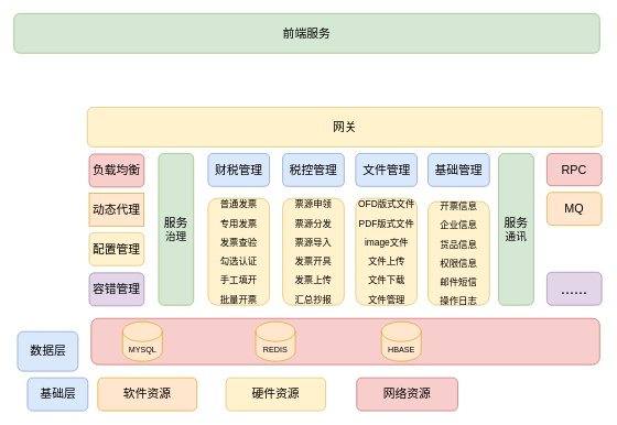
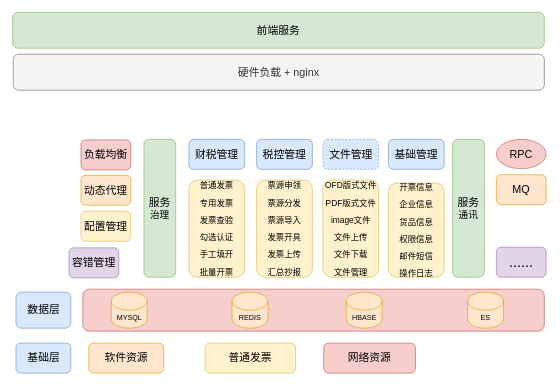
  <mxCell id="0" />
  <mxCell id="1" parent="0" />
  <mxCell id="2" value="&lt;font style=&quot;font-size: 18px&quot;&gt;财税管理&lt;/font&gt;" style="rounded=1;whiteSpace=wrap;html=1;fillColor=#dae8fc;strokeColor=#6c8ebf;" vertex="1" parent="1"><mxGeometry x="314" y="232" width="93" height="50" as="geometry" /></mxCell>
  <mxCell id="3" value="&lt;p&gt;&lt;font style=&quot;font-size: 14px&quot;&gt;普通发票&lt;/font&gt;&lt;/p&gt;&lt;p&gt;&lt;font style=&quot;font-size: 14px&quot;&gt;专用发票&lt;/font&gt;&lt;/p&gt;&lt;p&gt;&lt;font style=&quot;font-size: 14px&quot;&gt;发票查验&lt;/font&gt;&lt;/p&gt;&lt;p&gt;&lt;font style=&quot;font-size: 14px&quot;&gt;勾选认证&lt;/font&gt;&lt;/p&gt;&lt;p&gt;&lt;font style=&quot;font-size: 14px&quot;&gt;手工填开&lt;/font&gt;&lt;/p&gt;&lt;p&gt;&lt;font style=&quot;font-size: 14px&quot;&gt;批量开票&lt;/font&gt;&lt;/p&gt;" style="rounded=1;whiteSpace=wrap;html=1;fillColor=#fff2cc;strokeColor=#d6b656;" vertex="1" parent="1"><mxGeometry x="314" y="300" width="93" height="162" as="geometry" /></mxCell>
  <mxCell id="4" value="&lt;font style=&quot;font-size: 18px&quot;&gt;税控管理&lt;/font&gt;" style="rounded=1;whiteSpace=wrap;html=1;fillColor=#dae8fc;strokeColor=#6c8ebf;" vertex="1" parent="1"><mxGeometry x="427" y="232" width="93" height="50" as="geometry" /></mxCell>
  <mxCell id="5" value="&lt;p&gt;&lt;font style=&quot;font-size: 14px&quot;&gt;票源申领&lt;/font&gt;&lt;/p&gt;&lt;p&gt;&lt;font style=&quot;font-size: 14px&quot;&gt;票源分发&lt;/font&gt;&lt;/p&gt;&lt;p&gt;&lt;font style=&quot;font-size: 14px&quot;&gt;票源导入&lt;/font&gt;&lt;/p&gt;&lt;p&gt;&lt;font style=&quot;font-size: 14px&quot;&gt;发票开具&lt;/font&gt;&lt;/p&gt;&lt;p&gt;&lt;font style=&quot;font-size: 14px&quot;&gt;发票上传&lt;/font&gt;&lt;/p&gt;&lt;p&gt;&lt;font style=&quot;font-size: 14px&quot;&gt;汇总抄报&lt;/font&gt;&lt;/p&gt;" style="rounded=1;whiteSpace=wrap;html=1;fillColor=#fff2cc;strokeColor=#d6b656;" vertex="1" parent="1"><mxGeometry x="427" y="300" width="93" height="162" as="geometry" /></mxCell>
  <mxCell id="6" value="&lt;font style=&quot;font-size: 18px&quot;&gt;基础管理&lt;/font&gt;" style="rounded=1;whiteSpace=wrap;html=1;fillColor=#dae8fc;strokeColor=#6c8ebf;" vertex="1" parent="1"><mxGeometry x="647" y="232" width="93" height="50" as="geometry" /></mxCell>
  <mxCell id="7" value="&lt;p&gt;&lt;font style=&quot;font-size: 14px&quot;&gt;开票信息&lt;/font&gt;&lt;/p&gt;&lt;p&gt;&lt;font style=&quot;font-size: 14px&quot;&gt;企业信息&lt;/font&gt;&lt;/p&gt;&lt;p&gt;&lt;font style=&quot;font-size: 14px&quot;&gt;货品信息&lt;/font&gt;&lt;/p&gt;&lt;p&gt;&lt;font style=&quot;font-size: 14px&quot;&gt;权限信息&lt;/font&gt;&lt;/p&gt;&lt;p&gt;&lt;font style=&quot;font-size: 14px&quot;&gt;邮件短信&lt;/font&gt;&lt;/p&gt;&lt;p&gt;&lt;font style=&quot;font-size: 14px&quot;&gt;操作日志&lt;/font&gt;&lt;/p&gt;" style="rounded=1;whiteSpace=wrap;html=1;fillColor=#fff2cc;strokeColor=#d6b656;" vertex="1" parent="1"><mxGeometry x="647" y="305" width="93" height="157" as="geometry" /></mxCell>
- <mxCell id="8" value="&lt;font style=&quot;font-size: 18px&quot;&gt;文件管理&lt;/font&gt;" style="rounded=1;whiteSpace=wrap;html=1;fillColor=#dae8fc;strokeColor=#6c8ebf;" vertex="1" parent="1"><mxGeometry x="537.5" y="232" width="93" height="50" as="geometry" /></mxCell>
+ <mxCell id="8" value="&lt;font style=&quot;font-size: 18px&quot;&gt;文件管理&lt;/font&gt;" style="rounded=1;whiteSpace=wrap;html=1;fillColor=#dae8fc;strokeColor=#6c8ebf;dashed=1;" vertex="1" parent="1"><mxGeometry x="537.5" y="232" width="93" height="50" as="geometry" /></mxCell>
  <mxCell id="9" value="&lt;p&gt;&lt;font style=&quot;font-size: 14px&quot;&gt;OFD版式文件&lt;/font&gt;&lt;/p&gt;&lt;p&gt;&lt;font style=&quot;font-size: 14px&quot;&gt;PDF版式文件&lt;/font&gt;&lt;/p&gt;&lt;p&gt;&lt;font style=&quot;font-size: 14px&quot;&gt;image文件&lt;/font&gt;&lt;/p&gt;&lt;p&gt;&lt;font style=&quot;font-size: 14px&quot;&gt;文件上传&lt;/font&gt;&lt;/p&gt;&lt;p&gt;&lt;font style=&quot;font-size: 14px&quot;&gt;文件下载&lt;/font&gt;&lt;/p&gt;&lt;p&gt;&lt;font style=&quot;font-size: 14px&quot;&gt;文件管理&lt;/font&gt;&lt;/p&gt;" style="rounded=1;whiteSpace=wrap;html=1;fillColor=#fff2cc;strokeColor=#d6b656;" vertex="1" parent="1"><mxGeometry x="537.5" y="300" width="93" height="162" as="geometry" /></mxCell>
  <mxCell id="10" value="" style="rounded=1;whiteSpace=wrap;html=1;fillColor=#f8cecc;strokeColor=#b85450;" vertex="1" parent="1"><mxGeometry x="137" y="482" width="770" height="70" as="geometry" /></mxCell>
  <mxCell id="11" value="MYSQL" style="shape=cylinder3;whiteSpace=wrap;html=1;boundedLbl=1;backgroundOutline=1;size=15;fillColor=#ffe6cc;strokeColor=#d79b00;" vertex="1" parent="1"><mxGeometry x="184.5" y="487" width="60" height="60" as="geometry" /></mxCell>
  <mxCell id="12" value="REDIS" style="shape=cylinder3;whiteSpace=wrap;html=1;boundedLbl=1;backgroundOutline=1;size=15;fillColor=#ffe6cc;strokeColor=#d79b00;" vertex="1" parent="1"><mxGeometry x="386" y="487" width="60" height="60" as="geometry" /></mxCell>
+ <mxCell id="13" value="ES" style="shape=cylinder3;whiteSpace=wrap;html=1;boundedLbl=1;backgroundOutline=1;size=15;fillColor=#ffe6cc;strokeColor=#d79b00;" vertex="1" parent="1"><mxGeometry x="779" y="487" width="60" height="60" as="geometry" /></mxCell>
  <mxCell id="14" value="HBASE" style="shape=cylinder3;whiteSpace=wrap;html=1;boundedLbl=1;backgroundOutline=1;size=15;fillColor=#ffe6cc;strokeColor=#d79b00;" vertex="1" parent="1"><mxGeometry x="576.5" y="487" width="60" height="60" as="geometry" /></mxCell>
- <mxCell id="15" value="&lt;font style=&quot;font-size: 18px&quot;&gt;网关&lt;/font&gt;" style="rounded=1;whiteSpace=wrap;html=1;fillColor=#fff2cc;strokeColor=#d6b656;" vertex="1" parent="1"><mxGeometry x="131" y="162" width="780" height="60" as="geometry" /></mxCell>
  <mxCell id="16" value="&lt;font style=&quot;font-size: 18px&quot;&gt;负载均衡&lt;/font&gt;" style="rounded=1;whiteSpace=wrap;html=1;fillColor=#f8cecc;strokeColor=#b85450;" vertex="1" parent="1"><mxGeometry x="134" y="233" width="83" height="50" as="geometry" /></mxCell>
  <mxCell id="17" value="&lt;div&gt;&lt;font style=&quot;font-size: 18px&quot;&gt;服务&lt;/font&gt;&lt;/div&gt;&lt;div&gt;&lt;font size=&quot;3&quot;&gt;治理&lt;/font&gt;&lt;/div&gt;" style="rounded=1;whiteSpace=wrap;html=1;fillColor=#d5e8d4;strokeColor=#82b366;" vertex="1" parent="1"><mxGeometry x="239" y="232" width="53" height="230" as="geometry" /></mxCell>
- <mxCell id="18" value="&lt;font style=&quot;font-size: 18px&quot;&gt;动态代理&lt;/font&gt;" style="whiteSpace=wrap;html=1;fillColor=#ffe6cc;strokeColor=#d79b00;rounded=0;" vertex="1" parent="1"><mxGeometry x="134" y="292" width="83" height="50" as="geometry" /></mxCell>
+ <mxCell id="18" value="&lt;font style=&quot;font-size: 18px&quot;&gt;动态代理&lt;/font&gt;" style="rounded=1;whiteSpace=wrap;html=1;fillColor=#ffe6cc;strokeColor=#d79b00;" vertex="1" parent="1"><mxGeometry x="134" y="292" width="83" height="50" as="geometry" /></mxCell>
  <mxCell id="19" value="&lt;font style=&quot;font-size: 18px&quot;&gt;配置管理&lt;/font&gt;" style="rounded=1;whiteSpace=wrap;html=1;fillColor=#fff2cc;strokeColor=#d6b656;" vertex="1" parent="1"><mxGeometry x="134" y="352" width="83" height="50" as="geometry" /></mxCell>
- <mxCell id="20" value="&lt;font style=&quot;font-size: 18px&quot;&gt;容错管理&lt;/font&gt;" style="rounded=1;whiteSpace=wrap;html=1;fillColor=#e1d5e7;strokeColor=#9673a6;" vertex="1" parent="1"><mxGeometry x="134" y="413" width="83" height="50" as="geometry" /></mxCell>
+ <mxCell id="20" value="&lt;font style=&quot;font-size: 18px&quot;&gt;容错管理&lt;/font&gt;" style="rounded=1;whiteSpace=wrap;html=1;fillColor=#e1d5e7;strokeColor=#9673a6;" vertex="1" parent="1"><mxGeometry x="114" y="413" width="83" height="50" as="geometry" /></mxCell>
+ <mxCell id="21" value="&lt;font style=&quot;font-size: 18px&quot;&gt;硬件负载 + nginx&lt;/font&gt;" style="rounded=1;whiteSpace=wrap;html=1;fillColor=#f5f5f5;strokeColor=#666666;fontColor=#333333;" vertex="1" parent="1"><mxGeometry x="21" y="90" width="886" height="60" as="geometry" /></mxCell>
  <mxCell id="22" value="&lt;font style=&quot;font-size: 18px&quot;&gt;前端服务&lt;/font&gt;" style="rounded=1;whiteSpace=wrap;html=1;fillColor=#d5e8d4;strokeColor=#82b366;" vertex="1" parent="1"><mxGeometry x="20" y="20" width="887" height="60" as="geometry" /></mxCell>
  <mxCell id="23" value="&lt;div&gt;&lt;font style=&quot;font-size: 18px&quot;&gt;服务&lt;/font&gt;&lt;/div&gt;&lt;div&gt;&lt;font size=&quot;3&quot;&gt;通讯&lt;br&gt;&lt;/font&gt;&lt;/div&gt;" style="rounded=1;whiteSpace=wrap;html=1;fillColor=#d5e8d4;strokeColor=#82b366;" vertex="1" parent="1"><mxGeometry x="754" y="232" width="53" height="230" as="geometry" /></mxCell>
- <mxCell id="24" value="&lt;font style=&quot;font-size: 18px&quot;&gt;RPC&lt;/font&gt;" style="rounded=1;whiteSpace=wrap;html=1;fillColor=#f8cecc;strokeColor=#b85450;" vertex="1" parent="1"><mxGeometry x="827" y="232" width="83" height="49" as="geometry" /></mxCell>
+ <mxCell id="24" value="&lt;font style=&quot;font-size: 18px&quot;&gt;RPC&lt;/font&gt;" style="ellipse;whiteSpace=wrap;html=1;fillColor=#f8cecc;strokeColor=#b85450;" vertex="1" parent="1"><mxGeometry x="827" y="232" width="83" height="49" as="geometry" /></mxCell>
  <mxCell id="25" value="&lt;font style=&quot;font-size: 18px&quot;&gt;MQ&lt;/font&gt;" style="rounded=1;whiteSpace=wrap;html=1;fillColor=#ffe6cc;strokeColor=#d79b00;" vertex="1" parent="1"><mxGeometry x="827" y="291" width="83" height="50" as="geometry" /></mxCell>
  <mxCell id="26" value="&lt;font style=&quot;font-size: 24px&quot;&gt;......&lt;/font&gt;" style="rounded=1;whiteSpace=wrap;html=1;fillColor=#e1d5e7;strokeColor=#9673a6;" vertex="1" parent="1"><mxGeometry x="827" y="412" width="83" height="50" as="geometry" /></mxCell>
- <mxCell id="27" value="&lt;font style=&quot;font-size: 18px&quot;&gt;软件资源&lt;/font&gt;" style="rounded=1;whiteSpace=wrap;html=1;fillColor=#ffe6cc;strokeColor=#d79b00;" vertex="1" parent="1"><mxGeometry x="147" y="572" width="150" height="50" as="geometry" /></mxCell>
- <mxCell id="28" value="&lt;font style=&quot;font-size: 18px&quot;&gt;硬件资源&lt;/font&gt;" style="rounded=1;whiteSpace=wrap;html=1;fillColor=#fff2cc;strokeColor=#d6b656;" vertex="1" parent="1"><mxGeometry x="341" y="572" width="151" height="50" as="geometry" /></mxCell>
+ <mxCell id="27" value="&lt;font style=&quot;font-size: 18px&quot;&gt;软件资源&lt;/font&gt;" style="rounded=1;whiteSpace=wrap;html=1;fillColor=#ffe6cc;strokeColor=#d79b00;" vertex="1" parent="1"><mxGeometry x="147" y="572" width="125" height="50" as="geometry" /></mxCell>
+ <mxCell id="28" value="&lt;font style=&quot;font-size: 18px&quot;&gt;普通发票&lt;/font&gt;" style="rounded=1;whiteSpace=wrap;html=1;fillColor=#fff2cc;strokeColor=#d6b656;" vertex="1" parent="1"><mxGeometry x="341" y="572" width="151" height="50" as="geometry" /></mxCell>
  <mxCell id="29" value="&lt;font style=&quot;font-size: 18px&quot;&gt;网络资源&lt;/font&gt;" style="rounded=1;whiteSpace=wrap;html=1;fillColor=#f8cecc;strokeColor=#b85450;" vertex="1" parent="1"><mxGeometry x="539" y="572" width="153" height="50" as="geometry" /></mxCell>
- <mxCell id="30" value="&lt;font style=&quot;font-size: 18px&quot;&gt;基础层&lt;/font&gt;" style="rounded=1;whiteSpace=wrap;html=1;fillColor=#dae8fc;strokeColor=#6c8ebf;" vertex="1" parent="1"><mxGeometry x="40.5" y="572" width="91.5" height="50" as="geometry" /></mxCell>
- <mxCell id="31" value="&lt;font style=&quot;font-size: 18px&quot;&gt;数据层&lt;/font&gt;" style="rounded=1;whiteSpace=wrap;html=1;fillColor=#dae8fc;strokeColor=#6c8ebf;" vertex="1" parent="1"><mxGeometry x="25.5" y="502" width="91.5" height="60" as="geometry" /></mxCell>
+ <mxCell id="30" value="&lt;font style=&quot;font-size: 18px&quot;&gt;基础层&lt;/font&gt;" style="rounded=1;whiteSpace=wrap;html=1;fillColor=#dae8fc;strokeColor=#6c8ebf;" vertex="1" parent="1"><mxGeometry x="25.5" y="572" width="91.5" height="50" as="geometry" /></mxCell>
+ <mxCell id="31" value="&lt;font style=&quot;font-size: 18px&quot;&gt;数据层&lt;/font&gt;" style="rounded=1;whiteSpace=wrap;html=1;fillColor=#dae8fc;strokeColor=#6c8ebf;" vertex="1" parent="1"><mxGeometry x="25.5" y="487" width="91.5" height="60" as="geometry" /></mxCell>
